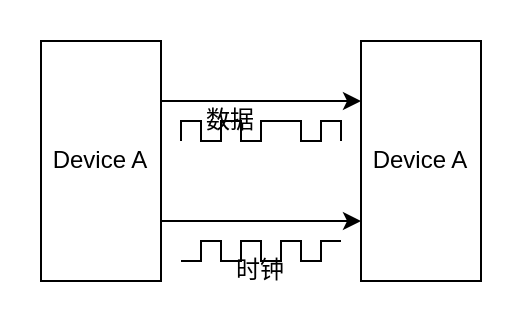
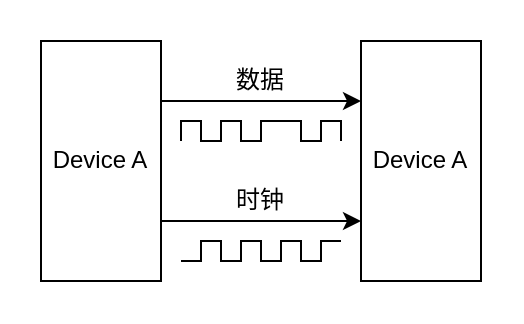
  <mxCell id="0" />
  <mxCell id="1" parent="0" />
  <mxCell id="2" value="Device A" style="rounded=0;whiteSpace=wrap;html=1;" vertex="1" parent="1"><mxGeometry x="20" y="20" width="60" height="120" as="geometry" /></mxCell>
  <mxCell id="3" value="" style="endArrow=classic;html=1;exitX=1;exitY=0.75;exitDx=0;exitDy=0;entryX=0;entryY=0.75;entryDx=0;entryDy=0;" edge="1" parent="1" source="2" target="4"><mxGeometry width="50" height="50" relative="1" as="geometry"><mxPoint x="80" y="160" as="sourcePoint" /><mxPoint x="150" y="130" as="targetPoint" /></mxGeometry></mxCell>
  <mxCell id="4" value="Device A" style="rounded=0;whiteSpace=wrap;html=1;" vertex="1" parent="1"><mxGeometry x="180" y="20" width="60" height="120" as="geometry" /></mxCell>
  <mxCell id="5" value="" style="endArrow=classic;html=1;exitX=1;exitY=0.25;exitDx=0;exitDy=0;entryX=0;entryY=0.25;entryDx=0;entryDy=0;" edge="1" parent="1" source="2" target="4"><mxGeometry width="50" height="50" relative="1" as="geometry"><mxPoint x="80" y="160" as="sourcePoint" /><mxPoint x="130" y="110" as="targetPoint" /></mxGeometry></mxCell>
- <mxCell id="6" value="时钟" style="text;html=1;strokeColor=none;fillColor=none;align=center;verticalAlign=middle;whiteSpace=wrap;rounded=0;" vertex="1" parent="1"><mxGeometry x="110" y="125" width="40" height="20" as="geometry" /></mxCell>
- <mxCell id="7" value="数据" style="text;html=1;strokeColor=none;fillColor=none;align=center;verticalAlign=middle;whiteSpace=wrap;rounded=0;" vertex="1" parent="1"><mxGeometry x="95" y="50" width="40" height="20" as="geometry" /></mxCell>
+ <mxCell id="6" value="时钟" style="text;html=1;strokeColor=none;fillColor=none;align=center;verticalAlign=middle;whiteSpace=wrap;rounded=0;" vertex="1" parent="1"><mxGeometry x="110" y="90" width="40" height="20" as="geometry" /></mxCell>
+ <mxCell id="7" value="数据" style="text;html=1;strokeColor=none;fillColor=none;align=center;verticalAlign=middle;whiteSpace=wrap;rounded=0;" vertex="1" parent="1"><mxGeometry x="110" y="30" width="40" height="20" as="geometry" /></mxCell>
  <mxCell id="8" value="" style="endArrow=none;html=1;rounded=0;" edge="1" parent="1"><mxGeometry width="50" height="50" relative="1" as="geometry"><mxPoint x="90" y="130" as="sourcePoint" /><mxPoint x="170" y="120" as="targetPoint" /><Array as="points"><mxPoint x="100" y="130" /><mxPoint x="100" y="120" /><mxPoint x="110" y="120" /><mxPoint x="110" y="130" /><mxPoint x="120" y="130" /><mxPoint x="120" y="120" /><mxPoint x="130" y="120" /><mxPoint x="130" y="130" /><mxPoint x="140" y="130" /><mxPoint x="140" y="120" /><mxPoint x="150" y="120" /><mxPoint x="150" y="130" /><mxPoint x="160" y="130" /><mxPoint x="160" y="120" /></Array></mxGeometry></mxCell>
  <mxCell id="9" value="" style="endArrow=none;html=1;rounded=0;" edge="1" parent="1"><mxGeometry width="50" height="50" relative="1" as="geometry"><mxPoint x="90" y="70" as="sourcePoint" /><mxPoint x="170" y="70" as="targetPoint" /><Array as="points"><mxPoint x="90" y="60" /><mxPoint x="100" y="60" /><mxPoint x="100" y="70" /><mxPoint x="110" y="70" /><mxPoint x="110" y="60" /><mxPoint x="120" y="60" /><mxPoint x="120" y="70" /><mxPoint x="130" y="70" /><mxPoint x="130" y="60" /><mxPoint x="150" y="60" /><mxPoint x="150" y="70" /><mxPoint x="160" y="70" /><mxPoint x="160" y="60" /><mxPoint x="170" y="60" /></Array></mxGeometry></mxCell>
